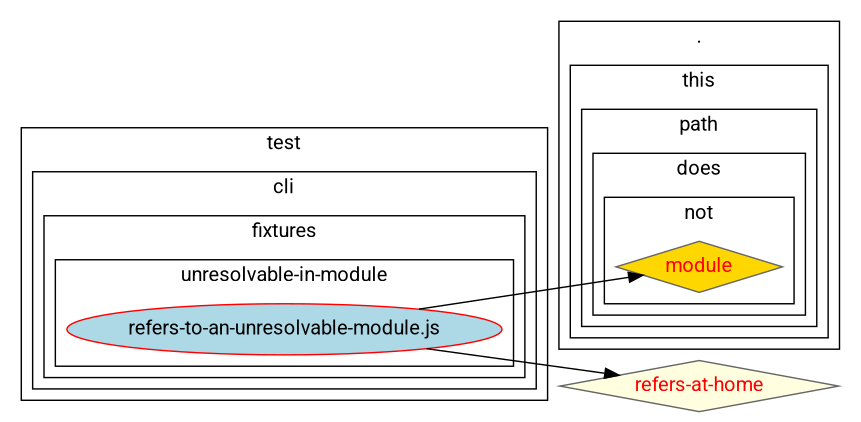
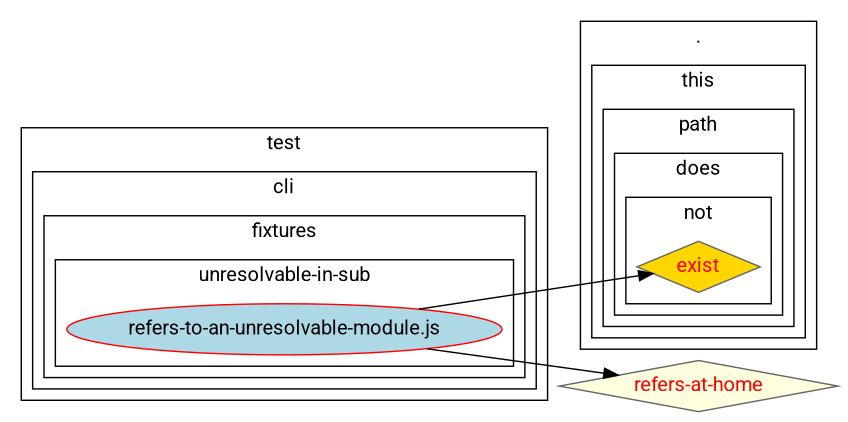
  strict digraph {
    fontname=Roboto
    rankdir=LR
    node [color=gray40 fontcolor=red fontname=Roboto shape=diamond style=filled]
    edge [fontname=Roboto]
-   n1 [fillcolor=gold label=module]
+   n1 [fillcolor=gold label=exist]
    n2 [color=red fillcolor=lightblue label="refers-to-an-unresolvable-module.js" shape=ellipse fontcolor=""]
    n3 [fillcolor=lightyellow label="refers-at-home"]
    subgraph cluster_1 {
      label="."
      subgraph cluster_2 {
        label=this
        subgraph cluster_3 {
          label=path
          subgraph cluster_4 {
            label=does
            subgraph cluster_5 {
              label=not
              n1
            }
          }
        }
      }
    }
    subgraph cluster_6 {
      label=test
      subgraph cluster_7 {
        label=cli
        subgraph cluster_8 {
          label=fixtures
          subgraph cluster_9 {
-           label="unresolvable-in-module"
+           label="unresolvable-in-sub"
            n2
          }
        }
      }
    }
    n2 -> n1
    n2 -> n3
  }
